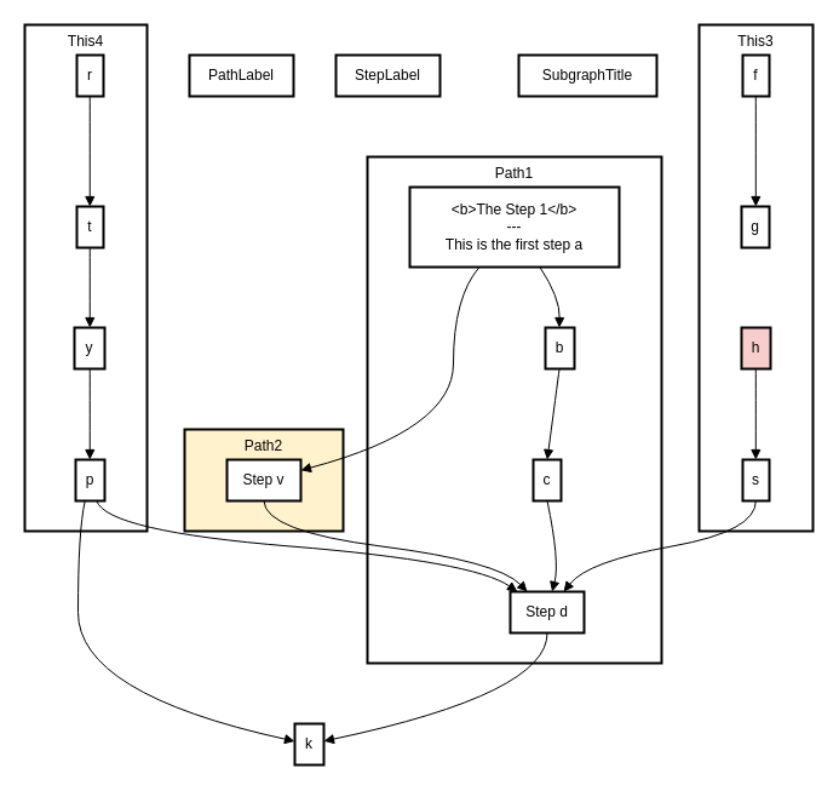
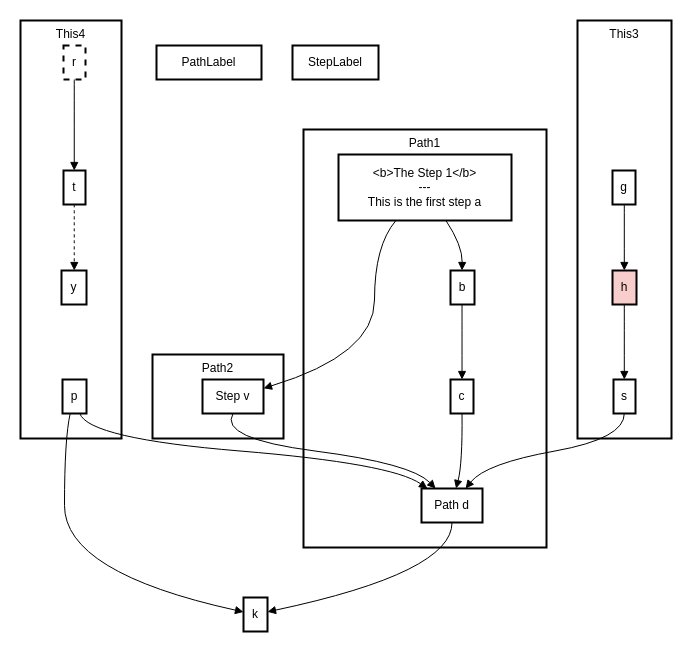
  <mxCell id="0" />
  <mxCell id="1" parent="0" />
  <mxCell id="2" value="This4" style="whiteSpace=wrap;strokeWidth=2;verticalAlign=top;" vertex="1" parent="1"><mxGeometry x="20" y="20" width="101" height="418" as="geometry" /></mxCell>
  <mxCell id="3" value="t" style="whiteSpace=wrap;strokeWidth=2;" vertex="1" parent="1"><mxGeometry x="63" y="170" width="22" height="34" as="geometry" /></mxCell>
- <mxCell id="4" value="r" style="whiteSpace=wrap;strokeWidth=2;" vertex="1" parent="1"><mxGeometry x="63" y="45" width="22" height="34" as="geometry" /></mxCell>
+ <mxCell id="4" value="r" style="whiteSpace=wrap;strokeWidth=2;dashed=1;" vertex="1" parent="1"><mxGeometry x="63" y="45" width="22" height="34" as="geometry" /></mxCell>
  <mxCell id="5" value="y" style="whiteSpace=wrap;strokeWidth=2;" vertex="1" parent="1"><mxGeometry x="61" y="270" width="25" height="34" as="geometry" /></mxCell>
  <mxCell id="6" value="p" style="whiteSpace=wrap;strokeWidth=2;" vertex="1" parent="1"><mxGeometry x="62" y="379" width="24" height="34" as="geometry" /></mxCell>
  <mxCell id="7" value="This3" style="whiteSpace=wrap;strokeWidth=2;verticalAlign=top;" vertex="1" parent="1"><mxGeometry x="577" y="20" width="94" height="418" as="geometry" /></mxCell>
  <mxCell id="8" value="g" style="whiteSpace=wrap;strokeWidth=2;" vertex="1" parent="1"><mxGeometry x="612" y="170" width="23" height="34" as="geometry" /></mxCell>
- <mxCell id="9" value="f" style="whiteSpace=wrap;strokeWidth=2;" vertex="1" parent="1"><mxGeometry x="613" y="45" width="22" height="34" as="geometry" /></mxCell>
  <mxCell id="10" value="h" style="whiteSpace=wrap;strokeWidth=2;fillColor=#f8cecc;" vertex="1" parent="1"><mxGeometry x="612" y="270" width="24" height="34" as="geometry" /></mxCell>
  <mxCell id="11" value="s" style="whiteSpace=wrap;strokeWidth=2;" vertex="1" parent="1"><mxGeometry x="613" y="379" width="22" height="34" as="geometry" /></mxCell>
- <mxCell id="12" value="Path2" style="whiteSpace=wrap;strokeWidth=2;verticalAlign=top;fillColor=#fff2cc;" vertex="1" parent="1"><mxGeometry x="152" y="354" width="131" height="84" as="geometry" /></mxCell>
- <mxCell id="13" value="Step v" style="whiteSpace=wrap;strokeWidth=2;" vertex="1" parent="1"><mxGeometry x="187" y="379" width="61" height="34" as="geometry" /></mxCell>
+ <mxCell id="12" value="Path2" style="whiteSpace=wrap;strokeWidth=2;verticalAlign=top;" vertex="1" parent="1"><mxGeometry x="152" y="354" width="131" height="84" as="geometry" /></mxCell>
+ <mxCell id="13" value="Step v" style="whiteSpace=wrap;strokeWidth=2;" vertex="1" parent="1"><mxGeometry x="202" y="379" width="61" height="34" as="geometry" /></mxCell>
  <mxCell id="14" value="Path1" style="whiteSpace=wrap;strokeWidth=2;verticalAlign=top;" vertex="1" parent="1"><mxGeometry x="303" y="129" width="243" height="418" as="geometry" /></mxCell>
  <mxCell id="15" value="b" style="whiteSpace=wrap;strokeWidth=2;" vertex="1" parent="1"><mxGeometry x="450" y="270" width="24" height="34" as="geometry" /></mxCell>
  <mxCell id="16" value="&lt;b&gt;The Step 1&lt;/b&gt;&#10;---&#10;This is the first step a" style="whiteSpace=wrap;strokeWidth=2;" vertex="1" parent="1"><mxGeometry x="338" y="154" width="173" height="66" as="geometry" /></mxCell>
- <mxCell id="17" value="c" style="whiteSpace=wrap;strokeWidth=2;" vertex="1" parent="1"><mxGeometry x="440" y="379" width="23" height="34" as="geometry" /></mxCell>
- <mxCell id="18" value="Step d" style="whiteSpace=wrap;strokeWidth=2;" vertex="1" parent="1"><mxGeometry x="421" y="488" width="61" height="34" as="geometry" /></mxCell>
- <mxCell id="19" value="PathLabel" style="whiteSpace=wrap;strokeWidth=2;" vertex="1" parent="1"><mxGeometry x="156" y="45" width="86" height="34" as="geometry" /></mxCell>
- <mxCell id="20" value="StepLabel" style="whiteSpace=wrap;strokeWidth=2;" vertex="1" parent="1"><mxGeometry x="277" y="45" width="86" height="34" as="geometry" /></mxCell>
- <mxCell id="21" value="SubgraphTitle" style="whiteSpace=wrap;strokeWidth=2;" vertex="1" parent="1"><mxGeometry x="428" y="45" width="114" height="34" as="geometry" /></mxCell>
+ <mxCell id="17" value="c" style="whiteSpace=wrap;strokeWidth=2;" vertex="1" parent="1"><mxGeometry x="450" y="379" width="23" height="34" as="geometry" /></mxCell>
+ <mxCell id="18" value="Path d" style="whiteSpace=wrap;strokeWidth=2;" vertex="1" parent="1"><mxGeometry x="421" y="488" width="61" height="34" as="geometry" /></mxCell>
+ <mxCell id="19" value="PathLabel" style="whiteSpace=wrap;strokeWidth=2;" vertex="1" parent="1"><mxGeometry x="156" y="45" width="105" height="34" as="geometry" /></mxCell>
+ <mxCell id="20" value="StepLabel" style="whiteSpace=wrap;strokeWidth=2;" vertex="1" parent="1"><mxGeometry x="292" y="45" width="86" height="34" as="geometry" /></mxCell>
  <mxCell id="22" value="k" style="whiteSpace=wrap;strokeWidth=2;" vertex="1" parent="1"><mxGeometry x="243" y="597" width="24" height="34" as="geometry" /></mxCell>
  <mxCell id="23" value="" style="curved=1;startArrow=none;endArrow=block;exitX=0.621;exitY=1;entryX=0.48;entryY=0;rounded=0;" edge="1" parent="1" source="16" target="15"><mxGeometry relative="1" as="geometry"><Array as="points"><mxPoint x="462" y="245" /></Array></mxGeometry></mxCell>
  <mxCell id="24" value="" style="curved=1;startArrow=none;endArrow=block;exitX=0.48;exitY=1;entryX=0.501;entryY=0;rounded=0;" edge="1" parent="1" source="15" target="17"><mxGeometry relative="1" as="geometry"><Array as="points" /></mxGeometry></mxCell>
  <mxCell id="25" value="" style="curved=1;startArrow=none;endArrow=block;exitX=0.501;exitY=1;entryX=0.567;entryY=0;rounded=0;" edge="1" parent="1" source="17" target="18"><mxGeometry relative="1" as="geometry"><Array as="points"><mxPoint x="462" y="463" /></Array></mxGeometry></mxCell>
  <mxCell id="26" value="" style="curved=1;startArrow=none;endArrow=block;exitX=0.332;exitY=1;entryX=0.996;entryY=0.26;rounded=0;" edge="1" parent="1" source="16" target="13"><mxGeometry relative="1" as="geometry"><Array as="points"><mxPoint x="374" y="245" /><mxPoint x="374" y="354" /></Array></mxGeometry></mxCell>
  <mxCell id="27" value="" style="curved=1;startArrow=none;endArrow=block;exitX=0.5;exitY=1;entryX=0.23;entryY=0;rounded=0;" edge="1" parent="1" source="13" target="18"><mxGeometry relative="1" as="geometry"><Array as="points"><mxPoint x="218" y="438" /><mxPoint x="411" y="463" /></Array></mxGeometry></mxCell>
- <mxCell id="28" value="" style="curved=1;startArrow=none;endArrow=block;exitX=0.491;exitY=1;entryX=0.513;entryY=0;rounded=0;" edge="1" parent="1" source="9" target="8"><mxGeometry relative="1" as="geometry"><Array as="points" /></mxGeometry></mxCell>
+ <mxCell id="29" value="" style="curved=1;startArrow=none;endArrow=block;exitX=0.513;exitY=1;entryX=0.492;entryY=0;rounded=0;" edge="1" parent="1" source="8" target="10"><mxGeometry relative="1" as="geometry"><Array as="points" /></mxGeometry></mxCell>
  <mxCell id="30" value="" style="curved=1;startArrow=none;endArrow=block;exitX=0.492;exitY=1;entryX=0.491;entryY=0;rounded=0;" edge="1" parent="1" source="10" target="11"><mxGeometry relative="1" as="geometry"><Array as="points" /></mxGeometry></mxCell>
  <mxCell id="31" value="" style="curved=1;startArrow=none;endArrow=block;exitX=0.491;exitY=1;entryX=0.723;entryY=0;rounded=0;" edge="1" parent="1" source="11" target="18"><mxGeometry relative="1" as="geometry"><Array as="points"><mxPoint x="624" y="438" /><mxPoint x="485" y="463" /></Array></mxGeometry></mxCell>
  <mxCell id="32" value="" style="curved=1;startArrow=none;endArrow=block;exitX=0.489;exitY=1;entryX=0.489;entryY=0;rounded=0;" edge="1" parent="1" source="4" target="3"><mxGeometry relative="1" as="geometry"><Array as="points" /></mxGeometry></mxCell>
- <mxCell id="33" value="" style="curved=1;startArrow=none;endArrow=block;exitX=0.489;exitY=1;entryX=0.51;entryY=0;rounded=0;" edge="1" parent="1" source="3" target="5"><mxGeometry relative="1" as="geometry"><Array as="points" /></mxGeometry></mxCell>
- <mxCell id="34" value="" style="curved=1;startArrow=none;endArrow=block;exitX=0.51;exitY=1;entryX=0.49;entryY=0;rounded=0;" edge="1" parent="1" source="5" target="6"><mxGeometry relative="1" as="geometry"><Array as="points" /></mxGeometry></mxCell>
+ <mxCell id="33" value="" style="curved=1;startArrow=none;endArrow=block;exitX=0.489;exitY=1;entryX=0.51;entryY=0;rounded=0;dashed=1;" edge="1" parent="1" source="3" target="5"><mxGeometry relative="1" as="geometry"><Array as="points" /></mxGeometry></mxCell>
  <mxCell id="35" value="" style="curved=1;startArrow=none;endArrow=block;exitX=0.721;exitY=1;entryX=0.097;entryY=0;rounded=0;" edge="1" parent="1" source="6" target="18"><mxGeometry relative="1" as="geometry"><Array as="points"><mxPoint x="88" y="438" /><mxPoint x="391" y="463" /></Array></mxGeometry></mxCell>
  <mxCell id="36" value="" style="curved=1;startArrow=none;endArrow=block;exitX=0.5;exitY=1;entryX=0.98;entryY=0.425;rounded=0;" edge="1" parent="1" source="18" target="22"><mxGeometry relative="1" as="geometry"><Array as="points"><mxPoint x="452" y="572" /></Array></mxGeometry></mxCell>
  <mxCell id="37" value="" style="curved=1;startArrow=none;endArrow=block;exitX=0.321;exitY=1;entryX=-0.02;entryY=0.422;rounded=0;" edge="1" parent="1" source="6" target="22"><mxGeometry relative="1" as="geometry"><Array as="points"><mxPoint x="64" y="438" /><mxPoint x="64" y="572" /></Array></mxGeometry></mxCell>
